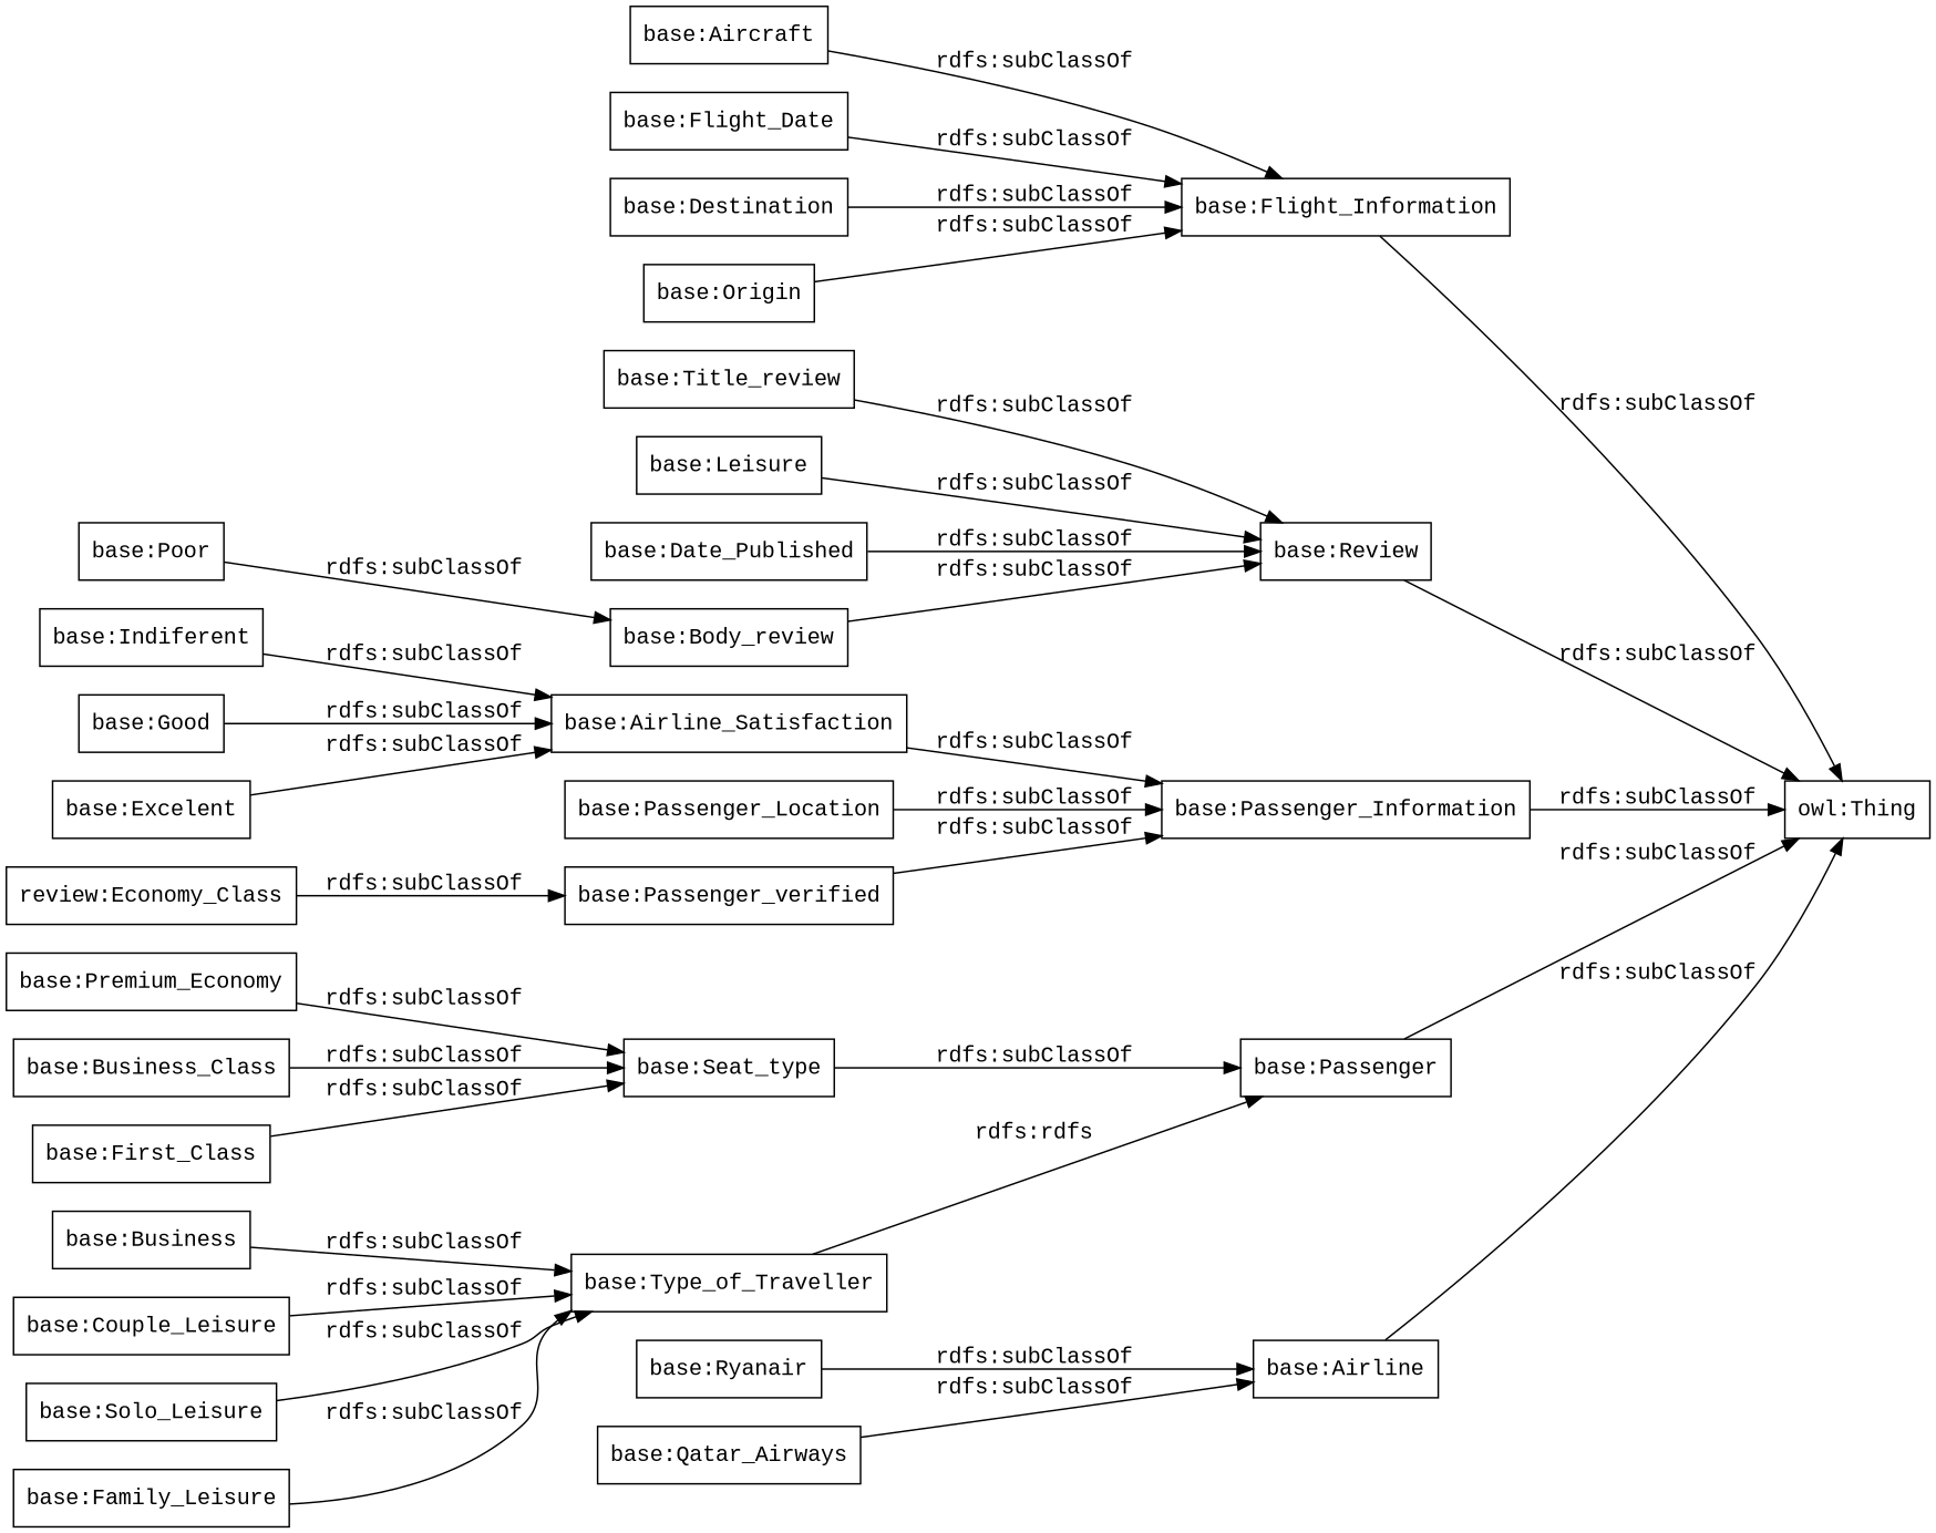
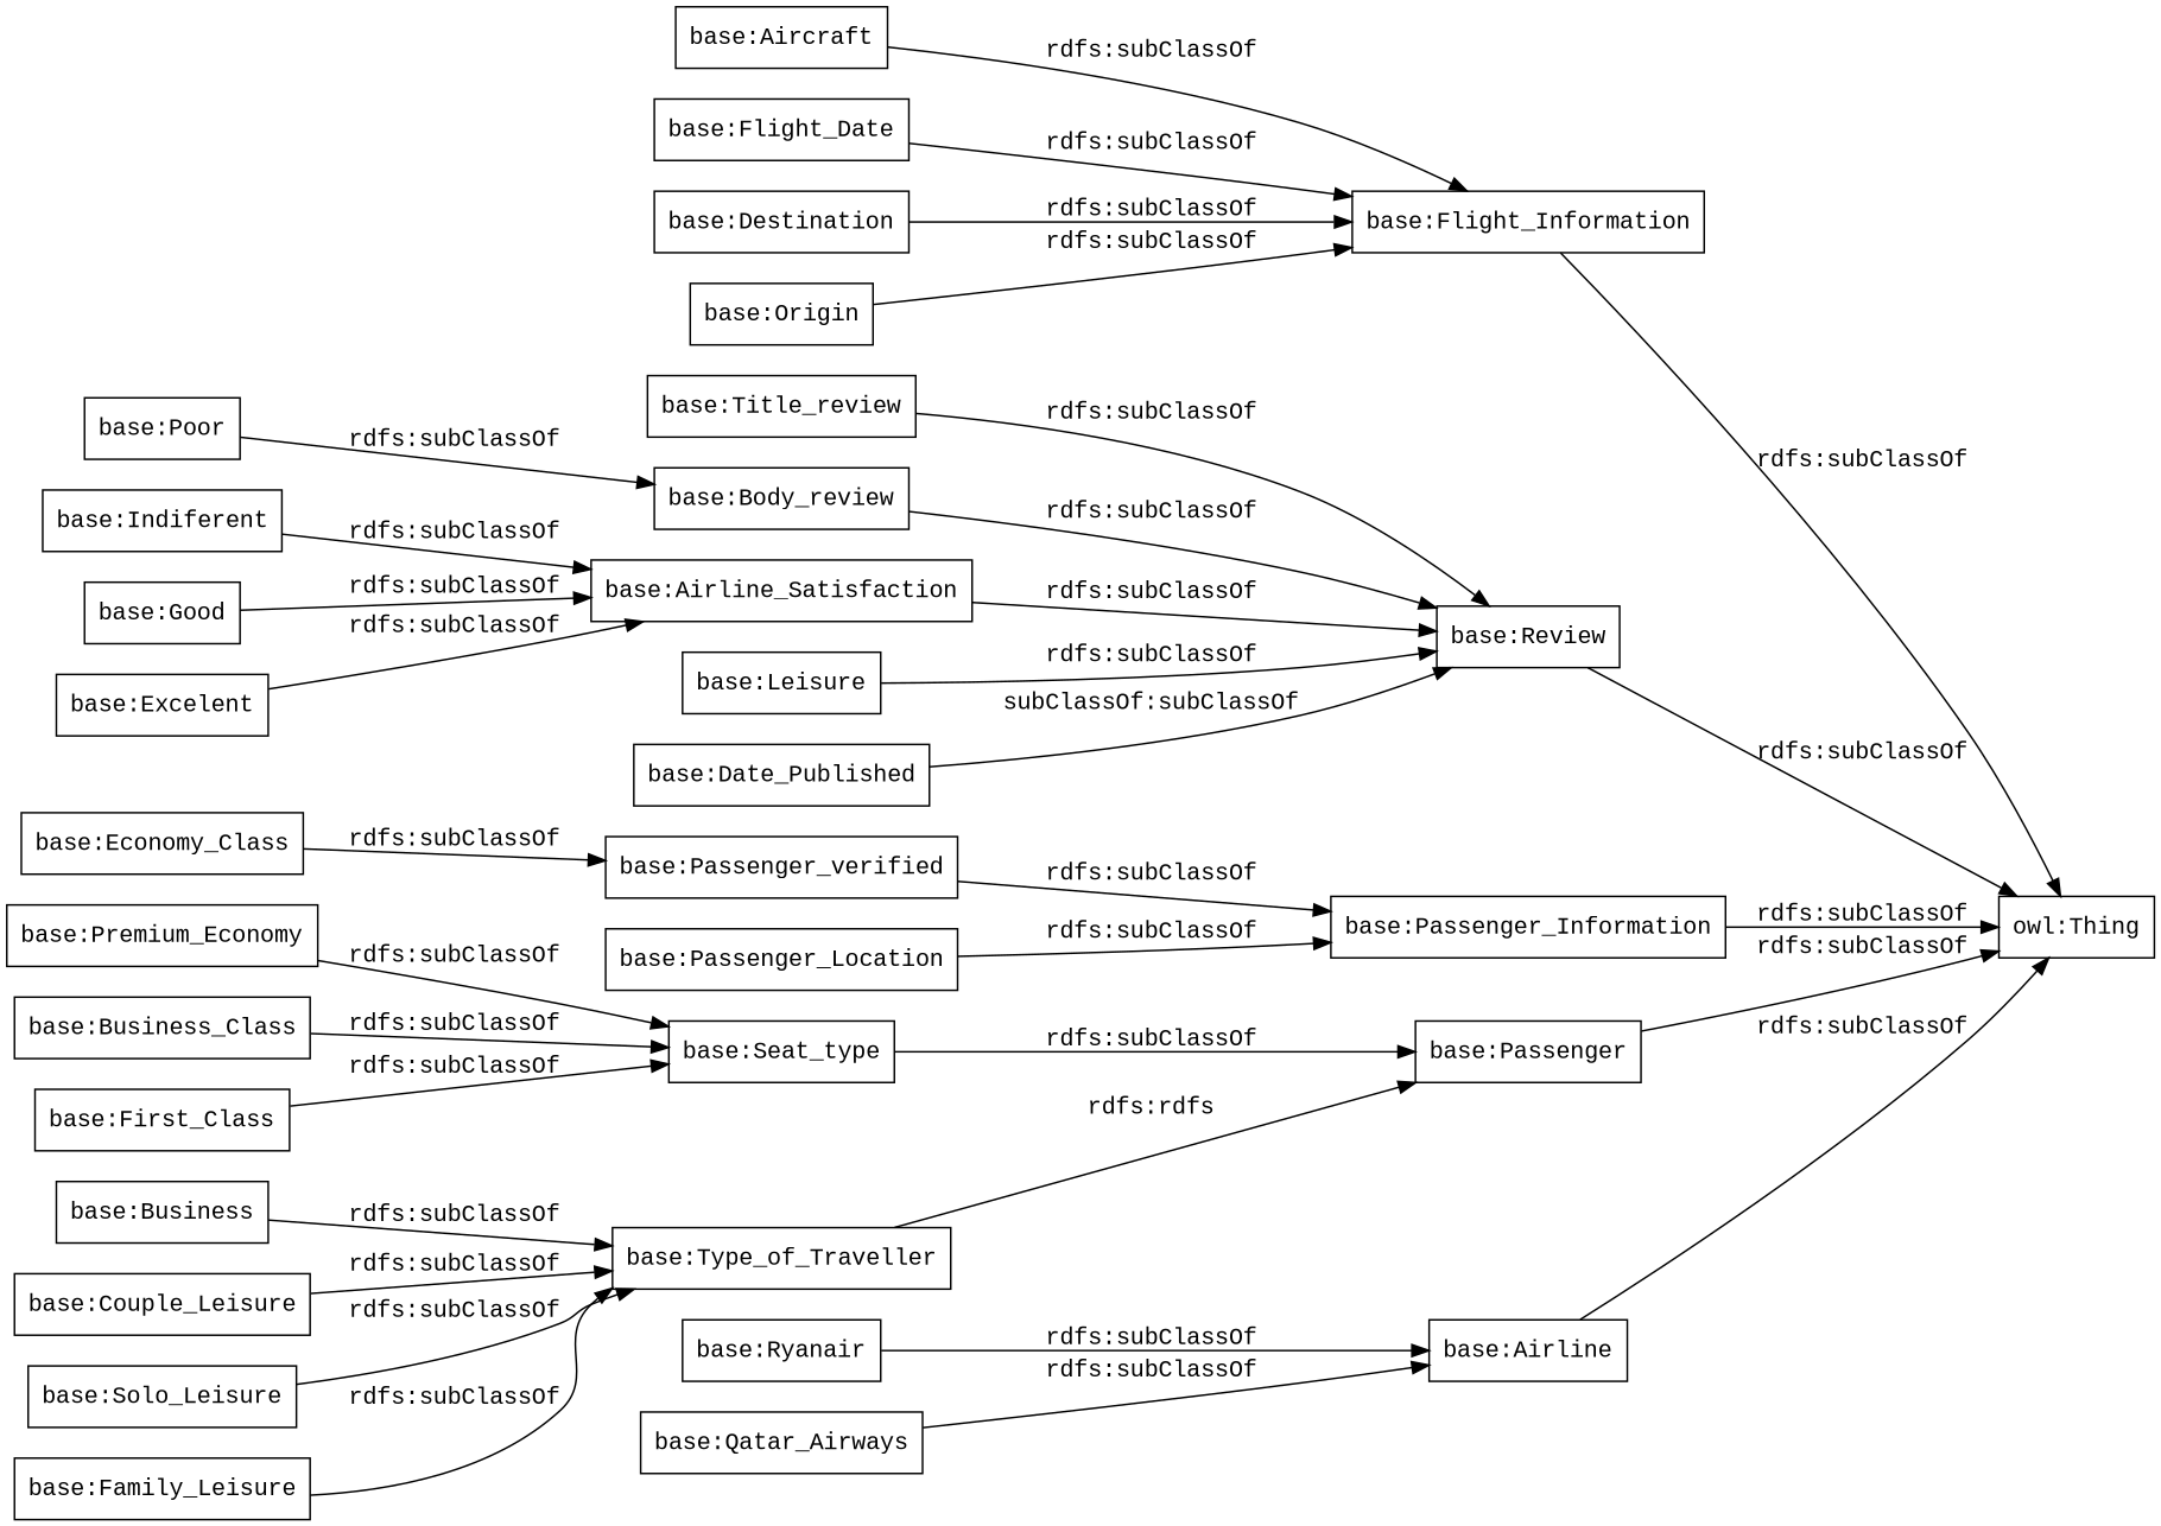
  digraph {
    fontname="Liberation Mono"
    rankdir=LR
    node [color=black fontname="Liberation Mono" shape=rectangle]
    edge [fontname="Liberation Mono"]
    "base:Business"
    "base:Type_of_Traveller"
    "base:Passenger"
    "base:Seat_type"
    "owl:Thing"
    "base:Origin"
    "base:Flight_Information"
    "base:Body_review"
    "base:Review"
    "base:Family_Leisure"
    "base:Premium_Economy"
    n12 [label="base:Leisure"]
    "base:Date_Published"
    "base:Aircraft"
    "base:Indiferent"
    "base:Airline_Satisfaction"
    "base:Flight_Date"
    "base:Passenger_verified"
    "base:Passenger_Information"
    "base:Ryanair"
    "base:Airline"
    "base:Couple_Leisure"
    "base:Solo_Leisure"
-   "base:Economy_Class" [label="review:Economy_Class"]
+   "base:Economy_Class"
    "base:Good"
    "base:Title_review"
    "base:Business_Class"
    "base:Excelent"
    "base:Destination"
    "base:Passenger_Location"
    "base:Qatar_Airways"
    "base:First_Class"
    "base:Poor"
    "base:Business" -> "base:Type_of_Traveller" [label="rdfs:subClassOf"]
    "base:Type_of_Traveller" -> "base:Passenger" [label="rdfs:rdfs"]
    "base:Passenger" -> "owl:Thing" [label="rdfs:subClassOf"]
    "base:Seat_type" -> "base:Passenger" [label="rdfs:subClassOf"]
    "base:Origin" -> "base:Flight_Information" [label="rdfs:subClassOf"]
    "base:Flight_Information" -> "owl:Thing" [label="rdfs:subClassOf"]
    "base:Body_review" -> "base:Review" [label="rdfs:subClassOf"]
    "base:Review" -> "owl:Thing" [label="rdfs:subClassOf"]
    "base:Family_Leisure" -> "base:Type_of_Traveller" [label="rdfs:subClassOf"]
    "base:Premium_Economy" -> "base:Seat_type" [label="rdfs:subClassOf"]
    n12 -> "base:Review" [label="rdfs:subClassOf"]
-   "base:Date_Published" -> "base:Review" [label="rdfs:subClassOf"]
+   "base:Date_Published" -> "base:Review" [label="subClassOf:subClassOf"]
    "base:Aircraft" -> "base:Flight_Information" [label="rdfs:subClassOf"]
    "base:Indiferent" -> "base:Airline_Satisfaction" [label="rdfs:subClassOf"]
-   "base:Airline_Satisfaction" -> "base:Passenger_Information" [label="rdfs:subClassOf"]
+   "base:Airline_Satisfaction" -> "base:Review" [label="rdfs:subClassOf"]
    "base:Flight_Date" -> "base:Flight_Information" [label="rdfs:subClassOf"]
    "base:Passenger_verified" -> "base:Passenger_Information" [label="rdfs:subClassOf"]
    "base:Passenger_Information" -> "owl:Thing" [label="rdfs:subClassOf"]
    "base:Ryanair" -> "base:Airline" [label="rdfs:subClassOf"]
    "base:Airline" -> "owl:Thing" [label="rdfs:subClassOf"]
    "base:Couple_Leisure" -> "base:Type_of_Traveller" [label="rdfs:subClassOf"]
    "base:Solo_Leisure" -> "base:Type_of_Traveller" [label="rdfs:subClassOf"]
    "base:Economy_Class" -> "base:Passenger_verified" [label="rdfs:subClassOf"]
    "base:Good" -> "base:Airline_Satisfaction" [label="rdfs:subClassOf"]
    "base:Title_review" -> "base:Review" [label="rdfs:subClassOf"]
    "base:Business_Class" -> "base:Seat_type" [label="rdfs:subClassOf"]
    "base:Excelent" -> "base:Airline_Satisfaction" [label="rdfs:subClassOf"]
    "base:Destination" -> "base:Flight_Information" [label="rdfs:subClassOf"]
    "base:Passenger_Location" -> "base:Passenger_Information" [label="rdfs:subClassOf"]
    "base:Qatar_Airways" -> "base:Airline" [label="rdfs:subClassOf"]
    "base:First_Class" -> "base:Seat_type" [label="rdfs:subClassOf"]
    "base:Poor" -> "base:Body_review" [label="rdfs:subClassOf"]
  }
